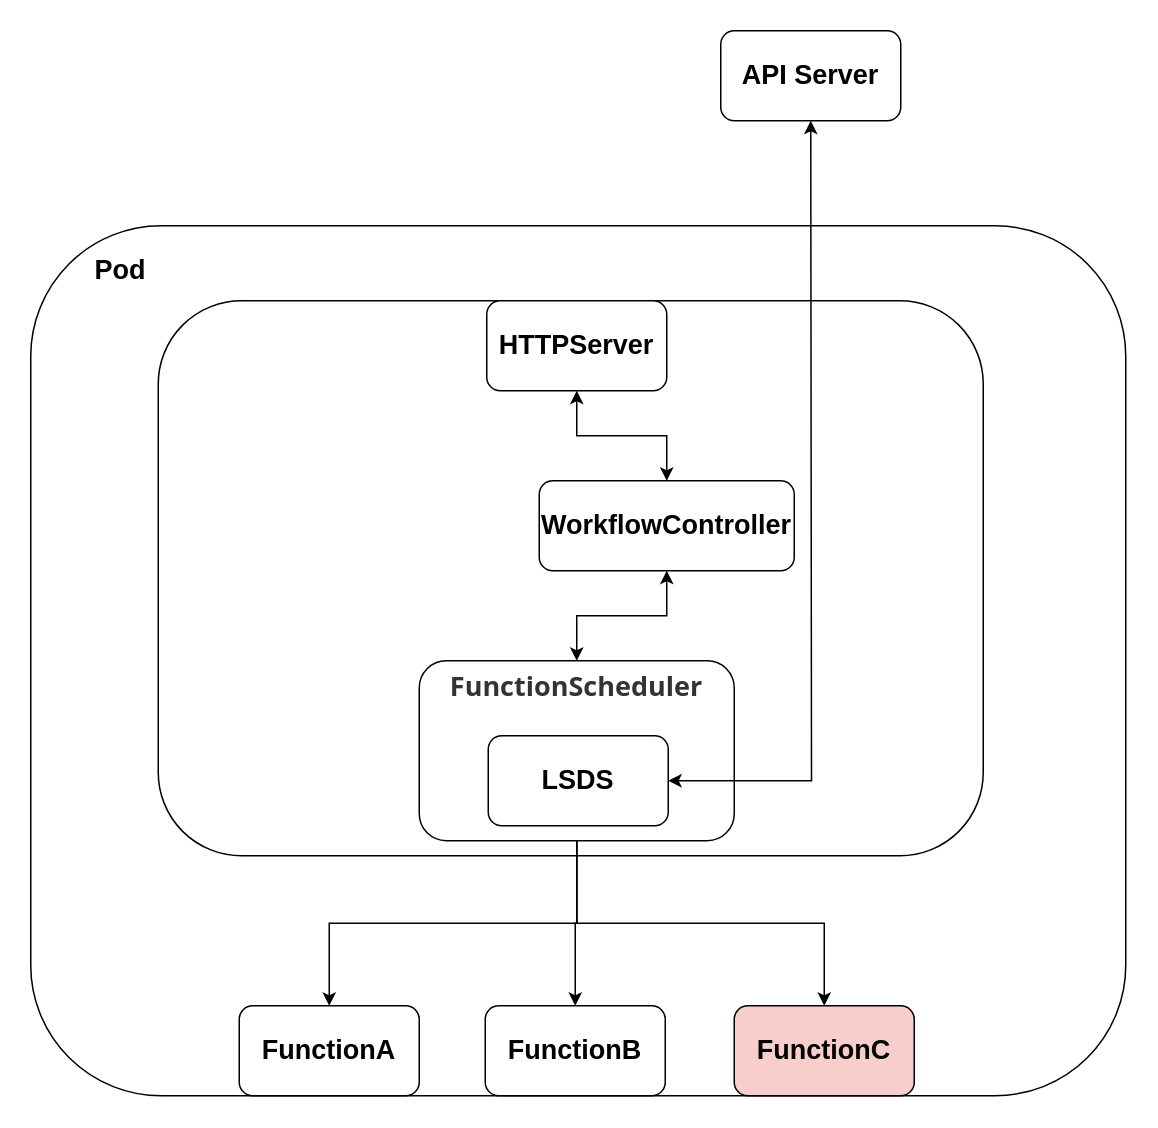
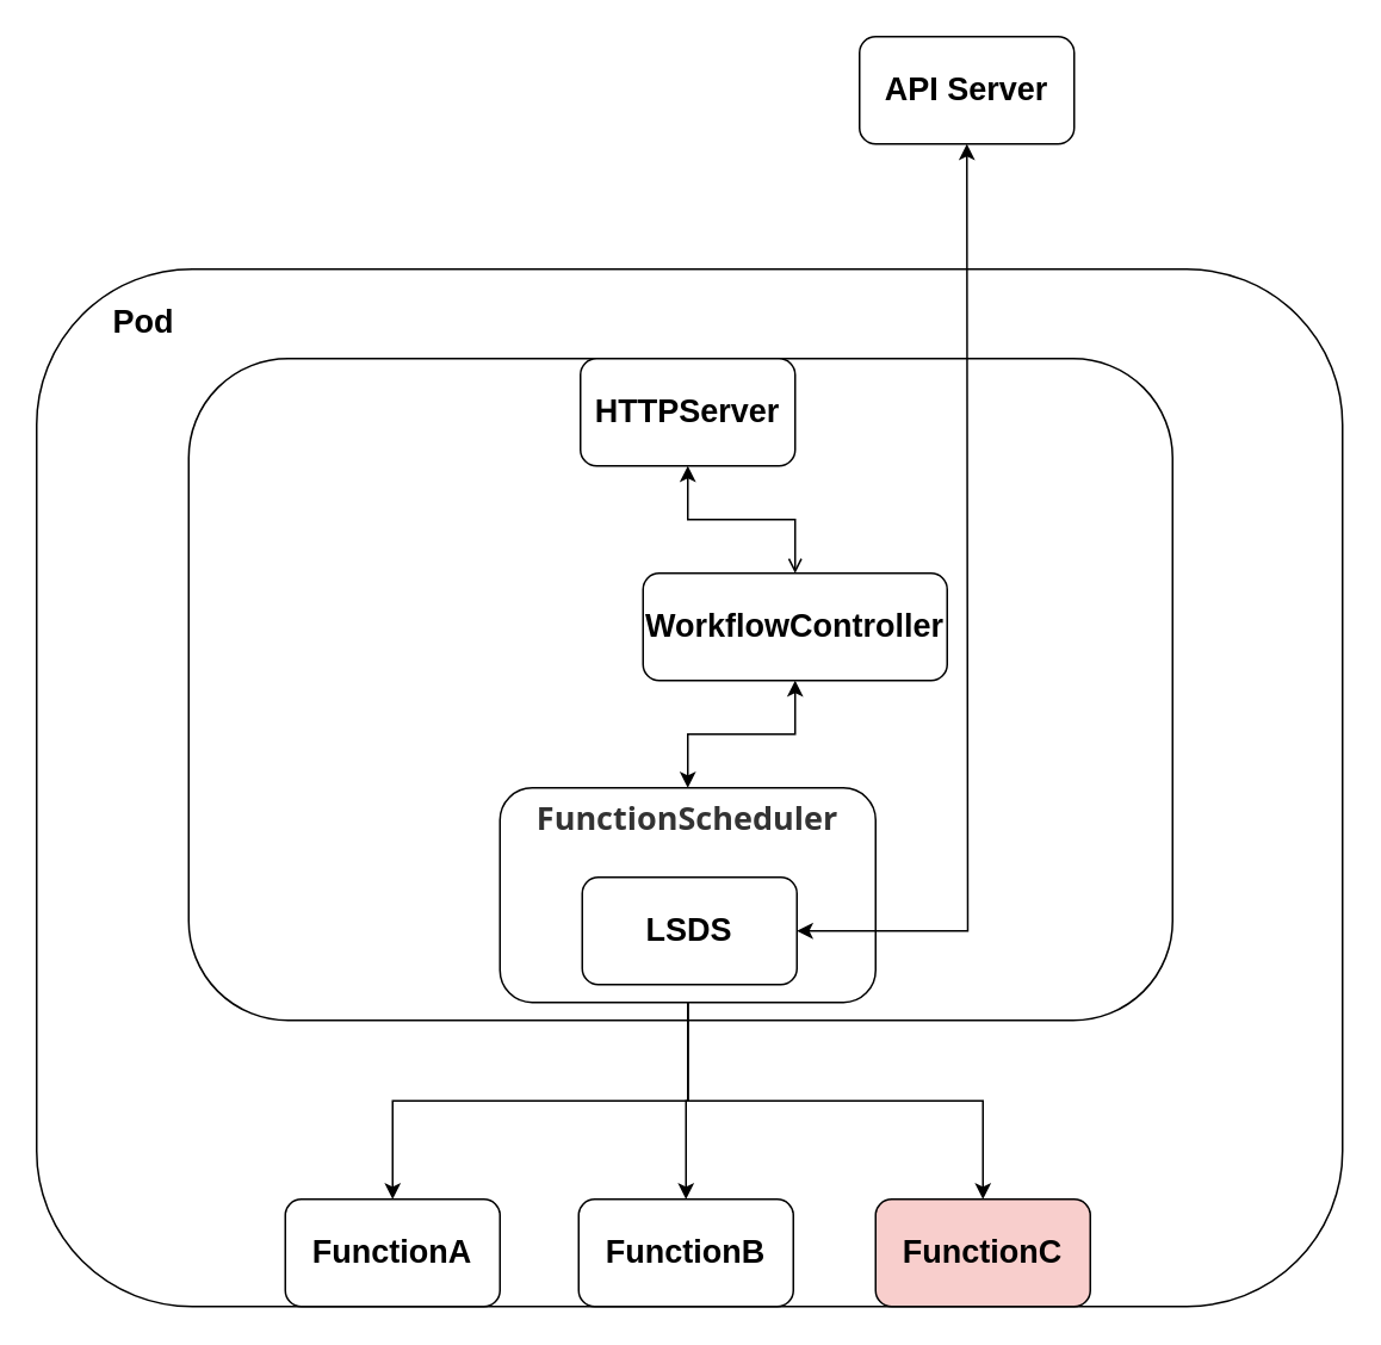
  <mxCell id="0" />
  <mxCell id="1" parent="0" />
  <mxCell id="2" value="" style="rounded=1;whiteSpace=wrap;html=1;fontSize=18;fontStyle=1;verticalAlign=top;align=left;" parent="1" vertex="1"><mxGeometry x="20" y="150" width="730" height="580" as="geometry" /></mxCell>
  <mxCell id="3" value="" style="rounded=1;whiteSpace=wrap;html=1;" parent="1" vertex="1"><mxGeometry x="105" y="200" width="550" height="370" as="geometry" /></mxCell>
  <mxCell id="4" style="edgeStyle=orthogonalEdgeStyle;rounded=0;orthogonalLoop=1;jettySize=auto;html=1;exitX=0.5;exitY=1;exitDx=0;exitDy=0;entryX=0.5;entryY=0;entryDx=0;entryDy=0;" edge="1" parent="1" source="8" target="10"><mxGeometry relative="1" as="geometry" /></mxCell>
  <mxCell id="5" style="edgeStyle=orthogonalEdgeStyle;rounded=0;orthogonalLoop=1;jettySize=auto;html=1;exitX=0.5;exitY=1;exitDx=0;exitDy=0;" edge="1" parent="1" source="8" target="12"><mxGeometry relative="1" as="geometry" /></mxCell>
  <mxCell id="6" style="edgeStyle=orthogonalEdgeStyle;rounded=0;orthogonalLoop=1;jettySize=auto;html=1;exitX=0.5;exitY=1;exitDx=0;exitDy=0;" edge="1" parent="1" source="8" target="11"><mxGeometry relative="1" as="geometry" /></mxCell>
  <mxCell id="7" style="edgeStyle=orthogonalEdgeStyle;rounded=0;orthogonalLoop=1;jettySize=auto;html=1;exitX=0.5;exitY=0;exitDx=0;exitDy=0;entryX=0.5;entryY=1;entryDx=0;entryDy=0;fontSize=18;startArrow=classic;startFill=1;" edge="1" parent="1" source="8" target="13"><mxGeometry relative="1" as="geometry" /></mxCell>
  <mxCell id="8" value="&lt;span style=&quot;color: rgb(51, 51, 51); font-family: &amp;quot;open sans&amp;quot;, &amp;quot;clear sans&amp;quot;, &amp;quot;helvetica neue&amp;quot;, helvetica, arial, sans-serif; font-size: 18px; background-color: rgb(255, 255, 255);&quot;&gt;FunctionScheduler&lt;/span&gt;" style="rounded=1;whiteSpace=wrap;html=1;fontSize=18;fontStyle=1;verticalAlign=top;" parent="1" vertex="1"><mxGeometry x="279" y="440" width="210" height="120" as="geometry" /></mxCell>
  <mxCell id="9" value="Pod" style="text;html=1;strokeColor=none;fillColor=none;align=center;verticalAlign=middle;whiteSpace=wrap;rounded=0;fontSize=18;fontStyle=1" parent="1" vertex="1"><mxGeometry x="60" y="170" width="40" height="20" as="geometry" /></mxCell>
  <mxCell id="10" value="FunctionA" style="rounded=1;whiteSpace=wrap;html=1;fontSize=18;align=center;verticalAlign=middle;fontStyle=1" parent="1" vertex="1"><mxGeometry x="159" y="670" width="120" height="60" as="geometry" /></mxCell>
  <mxCell id="11" value="FunctionC" style="rounded=1;whiteSpace=wrap;html=1;fontSize=18;align=center;verticalAlign=middle;fontStyle=1;fillColor=#f8cecc;" parent="1" vertex="1"><mxGeometry x="489" y="670" width="120" height="60" as="geometry" /></mxCell>
  <mxCell id="12" value="FunctionB" style="rounded=1;whiteSpace=wrap;html=1;fontSize=18;align=center;verticalAlign=middle;fontStyle=1" parent="1" vertex="1"><mxGeometry x="323" y="670" width="120" height="60" as="geometry" /></mxCell>
  <mxCell id="13" value="WorkflowController" style="rounded=1;whiteSpace=wrap;html=1;fontStyle=1;fontSize=18;" vertex="1" parent="1"><mxGeometry x="359" y="320" width="170" height="60" as="geometry" /></mxCell>
- <mxCell id="14" style="edgeStyle=orthogonalEdgeStyle;rounded=0;orthogonalLoop=1;jettySize=auto;html=1;exitX=0.5;exitY=1;exitDx=0;exitDy=0;startArrow=classic;startFill=1;fontSize=18;" edge="1" parent="1" source="15" target="13"><mxGeometry relative="1" as="geometry" /></mxCell>
+ <mxCell id="14" style="edgeStyle=orthogonalEdgeStyle;rounded=0;orthogonalLoop=1;jettySize=auto;html=1;exitX=0.5;exitY=1;exitDx=0;exitDy=0;startArrow=classic;startFill=1;fontSize=18;endArrow=open;" edge="1" parent="1" source="15" target="13"><mxGeometry relative="1" as="geometry" /></mxCell>
  <mxCell id="15" value="HTTPServer" style="rounded=1;whiteSpace=wrap;html=1;fontSize=18;fontStyle=1" vertex="1" parent="1"><mxGeometry x="324" y="200" width="120" height="60" as="geometry" /></mxCell>
  <mxCell id="16" style="edgeStyle=orthogonalEdgeStyle;rounded=0;orthogonalLoop=1;jettySize=auto;html=1;exitX=1;exitY=0.5;exitDx=0;exitDy=0;startArrow=classic;startFill=1;fontSize=18;" edge="1" parent="1" source="17"><mxGeometry relative="1" as="geometry"><mxPoint x="540" y="80" as="targetPoint" /></mxGeometry></mxCell>
  <mxCell id="17" value="LSDS" style="rounded=1;whiteSpace=wrap;html=1;fontSize=18;fontStyle=1" vertex="1" parent="1"><mxGeometry x="325" y="490" width="120" height="60" as="geometry" /></mxCell>
  <mxCell id="18" value="API Server" style="rounded=1;whiteSpace=wrap;html=1;fontSize=18;fontStyle=1" vertex="1" parent="1"><mxGeometry x="480" y="20" width="120" height="60" as="geometry" /></mxCell>
